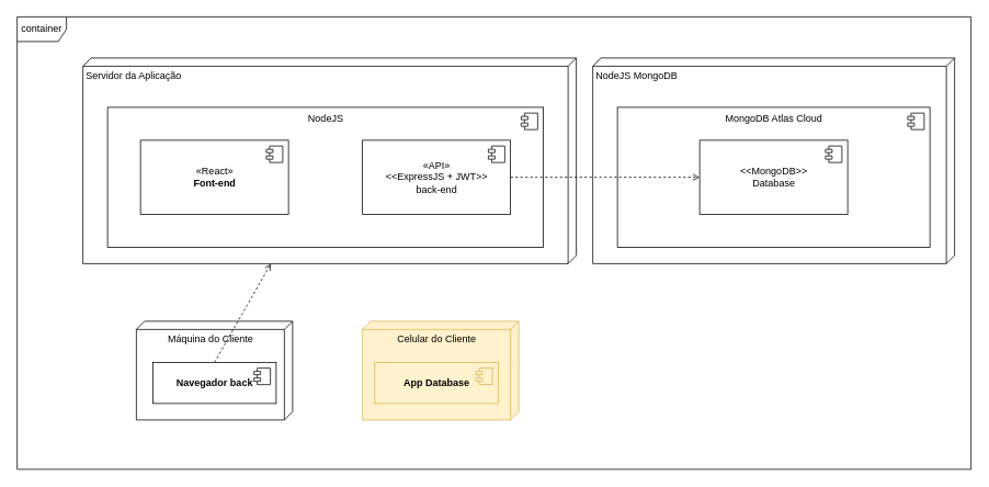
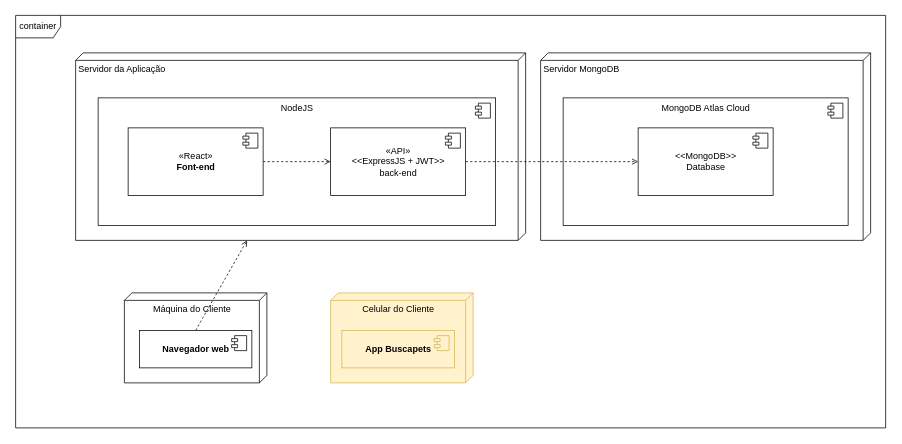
  <mxCell id="0" />
  <mxCell id="1" parent="0" />
  <mxCell id="2" value="container" style="shape=umlFrame;whiteSpace=wrap;html=1;" vertex="1" parent="1"><mxGeometry x="20" y="20" width="1160" height="550" as="geometry" /></mxCell>
  <mxCell id="3" value="Servidor da Aplicação" style="verticalAlign=top;align=left;spacingTop=8;spacingLeft=2;spacingRight=12;shape=cube;size=10;direction=south;fontStyle=0;html=1;" vertex="1" parent="1"><mxGeometry x="100" y="70" width="600" height="250" as="geometry" /></mxCell>
  <mxCell id="4" value="NodeJS" style="html=1;dropTarget=0;verticalAlign=top;" vertex="1" parent="1"><mxGeometry x="130" y="130" width="530" height="170" as="geometry" /></mxCell>
  <mxCell id="5" value="" style="shape=module;jettyWidth=8;jettyHeight=4;" vertex="1" parent="4"><mxGeometry x="1" width="20" height="20" relative="1" as="geometry"><mxPoint x="-27" y="7" as="offset" /></mxGeometry></mxCell>
+ <mxCell id="6" style="edgeStyle=orthogonalEdgeStyle;rounded=0;orthogonalLoop=1;jettySize=auto;html=1;exitX=1;exitY=0.5;exitDx=0;exitDy=0;dashed=1;endArrow=open;endFill=0;" edge="1" parent="1" source="7" target="9"><mxGeometry relative="1" as="geometry" /></mxCell>
  <mxCell id="7" value="«React»&lt;br&gt;&lt;b&gt;Font-end&lt;/b&gt;" style="html=1;dropTarget=0;" vertex="1" parent="1"><mxGeometry x="170" y="170" width="180" height="90" as="geometry" /></mxCell>
  <mxCell id="8" value="" style="shape=module;jettyWidth=8;jettyHeight=4;" vertex="1" parent="7"><mxGeometry x="1" width="20" height="20" relative="1" as="geometry"><mxPoint x="-27" y="7" as="offset" /></mxGeometry></mxCell>
  <mxCell id="9" value="«API»&lt;br&gt;&amp;lt;&amp;lt;ExpressJS + JWT&amp;gt;&amp;gt;&lt;br&gt;back-end" style="html=1;dropTarget=0;" vertex="1" parent="1"><mxGeometry x="440" y="170" width="180" height="90" as="geometry" /></mxCell>
  <mxCell id="10" value="" style="shape=module;jettyWidth=8;jettyHeight=4;" vertex="1" parent="9"><mxGeometry x="1" width="20" height="20" relative="1" as="geometry"><mxPoint x="-27" y="7" as="offset" /></mxGeometry></mxCell>
  <mxCell id="11" value="Máquina do Cliente" style="verticalAlign=top;align=center;spacingTop=8;spacingLeft=2;spacingRight=12;shape=cube;size=10;direction=south;fontStyle=0;html=1;" vertex="1" parent="1"><mxGeometry x="165" y="390" width="190" height="120" as="geometry" /></mxCell>
  <mxCell id="12" style="rounded=0;orthogonalLoop=1;jettySize=auto;html=1;exitX=0.5;exitY=0;exitDx=0;exitDy=0;endArrow=open;endFill=0;dashed=1;" edge="1" parent="1" source="13" target="3"><mxGeometry relative="1" as="geometry" /></mxCell>
- <mxCell id="13" value="&lt;b&gt;Navegador back&lt;/b&gt;" style="html=1;dropTarget=0;" vertex="1" parent="1"><mxGeometry x="185" y="440" width="150" height="50" as="geometry" /></mxCell>
+ <mxCell id="13" value="&lt;b&gt;Navegador web&lt;/b&gt;" style="html=1;dropTarget=0;" vertex="1" parent="1"><mxGeometry x="185" y="440" width="150" height="50" as="geometry" /></mxCell>
  <mxCell id="14" value="" style="shape=module;jettyWidth=8;jettyHeight=4;" vertex="1" parent="13"><mxGeometry x="1" width="20" height="20" relative="1" as="geometry"><mxPoint x="-27" y="7" as="offset" /></mxGeometry></mxCell>
  <mxCell id="15" value="Celular do Cliente" style="verticalAlign=top;align=center;spacingTop=8;spacingLeft=2;spacingRight=12;shape=cube;size=10;direction=south;fontStyle=0;html=1;fillColor=#fff2cc;strokeColor=#d6b656;" vertex="1" parent="1"><mxGeometry x="440" y="390" width="190" height="120" as="geometry" /></mxCell>
- <mxCell id="16" value="&lt;b&gt;App Database&lt;/b&gt;" style="html=1;dropTarget=0;fillColor=#fff2cc;strokeColor=#d6b656;" vertex="1" parent="1"><mxGeometry x="455" y="440" width="150" height="50" as="geometry" /></mxCell>
+ <mxCell id="16" value="&lt;b&gt;App Buscapets&lt;/b&gt;" style="html=1;dropTarget=0;fillColor=#fff2cc;strokeColor=#d6b656;" vertex="1" parent="1"><mxGeometry x="455" y="440" width="150" height="50" as="geometry" /></mxCell>
  <mxCell id="17" value="" style="shape=module;jettyWidth=8;jettyHeight=4;fillColor=#fff2cc;strokeColor=#d6b656;" vertex="1" parent="16"><mxGeometry x="1" width="20" height="20" relative="1" as="geometry"><mxPoint x="-27" y="7" as="offset" /></mxGeometry></mxCell>
- <mxCell id="18" value="NodeJS MongoDB" style="verticalAlign=top;align=left;spacingTop=8;spacingLeft=2;spacingRight=12;shape=cube;size=10;direction=south;fontStyle=0;html=1;" vertex="1" parent="1"><mxGeometry x="720" y="70" width="440" height="250" as="geometry" /></mxCell>
+ <mxCell id="18" value="Servidor MongoDB" style="verticalAlign=top;align=left;spacingTop=8;spacingLeft=2;spacingRight=12;shape=cube;size=10;direction=south;fontStyle=0;html=1;" vertex="1" parent="1"><mxGeometry x="720" y="70" width="440" height="250" as="geometry" /></mxCell>
  <mxCell id="19" value="MongoDB Atlas Cloud" style="html=1;dropTarget=0;verticalAlign=top;" vertex="1" parent="1"><mxGeometry x="750" y="130" width="380" height="170" as="geometry" /></mxCell>
  <mxCell id="20" value="" style="shape=module;jettyWidth=8;jettyHeight=4;" vertex="1" parent="19"><mxGeometry x="1" width="20" height="20" relative="1" as="geometry"><mxPoint x="-27" y="7" as="offset" /></mxGeometry></mxCell>
  <mxCell id="21" value="&amp;lt;&amp;lt;MongoDB&amp;gt;&amp;gt;&lt;br&gt;Database" style="html=1;dropTarget=0;" vertex="1" parent="1"><mxGeometry x="850" y="170" width="180" height="90" as="geometry" /></mxCell>
  <mxCell id="22" value="" style="shape=module;jettyWidth=8;jettyHeight=4;" vertex="1" parent="21"><mxGeometry x="1" width="20" height="20" relative="1" as="geometry"><mxPoint x="-27" y="7" as="offset" /></mxGeometry></mxCell>
  <mxCell id="23" style="edgeStyle=none;rounded=0;orthogonalLoop=1;jettySize=auto;html=1;exitX=1;exitY=0.5;exitDx=0;exitDy=0;dashed=1;endArrow=open;endFill=0;" edge="1" parent="1" source="9" target="21"><mxGeometry relative="1" as="geometry" /></mxCell>
